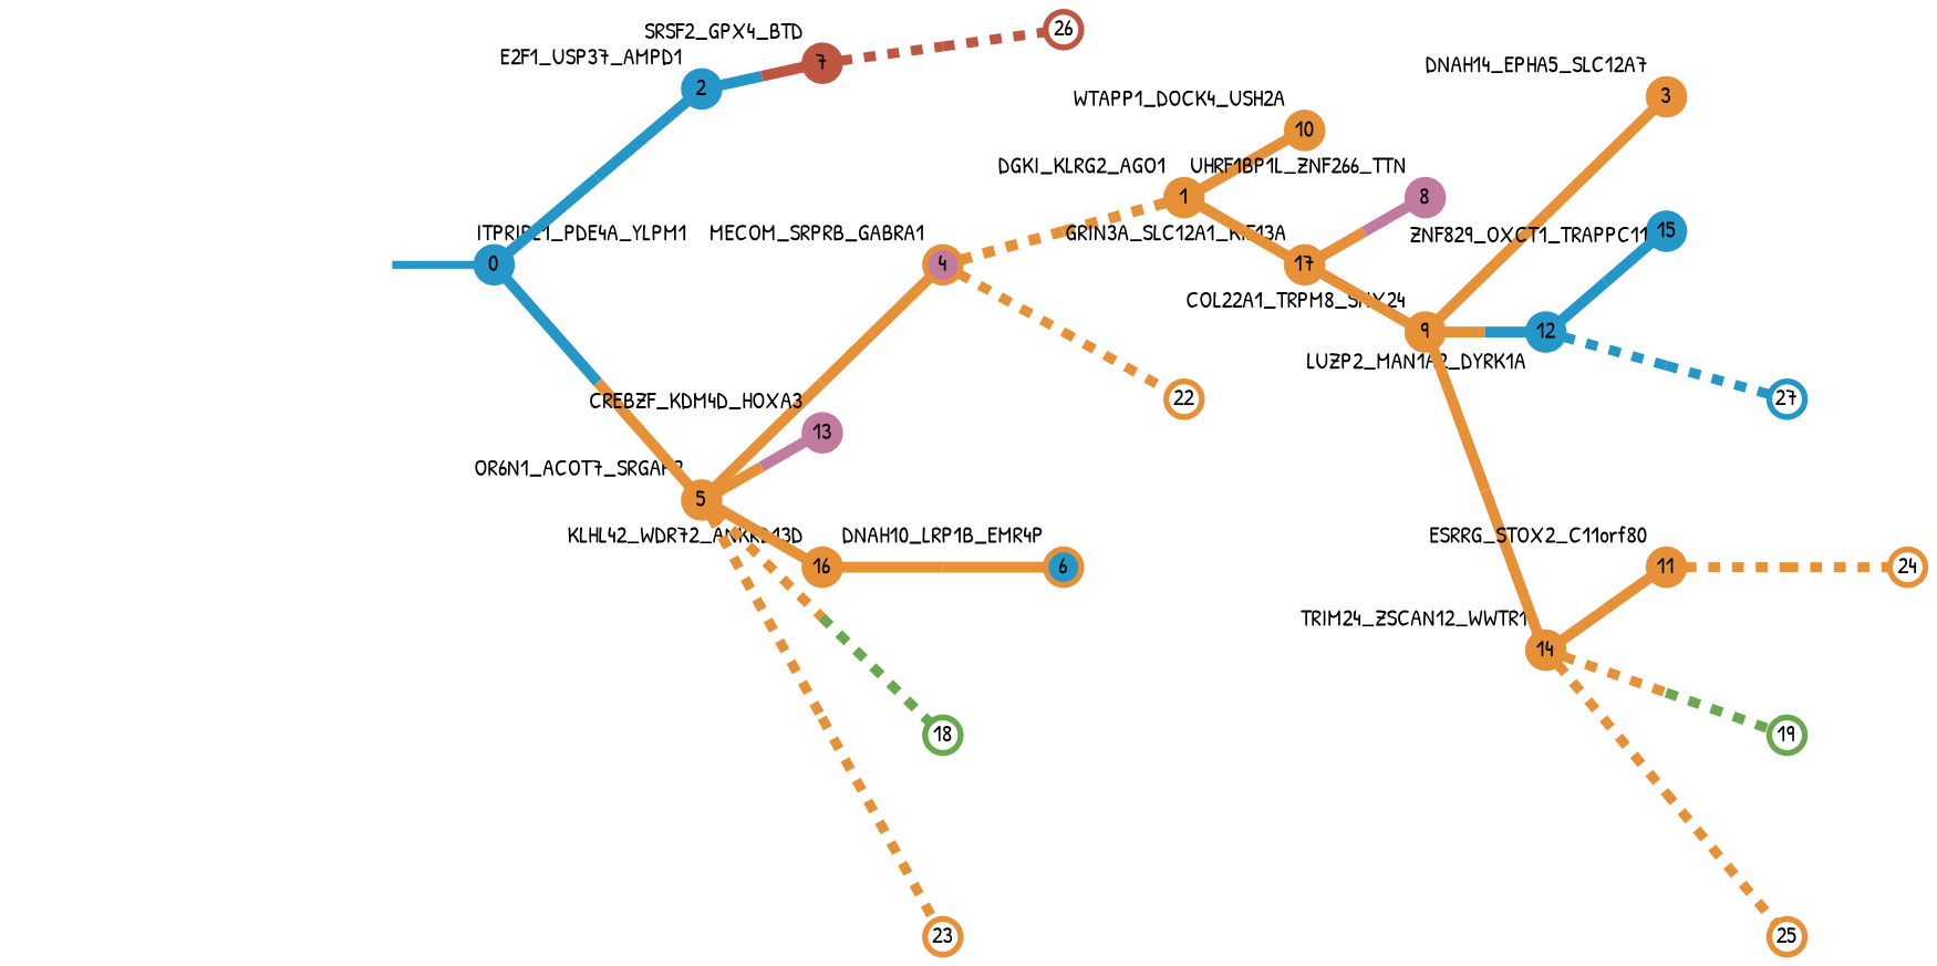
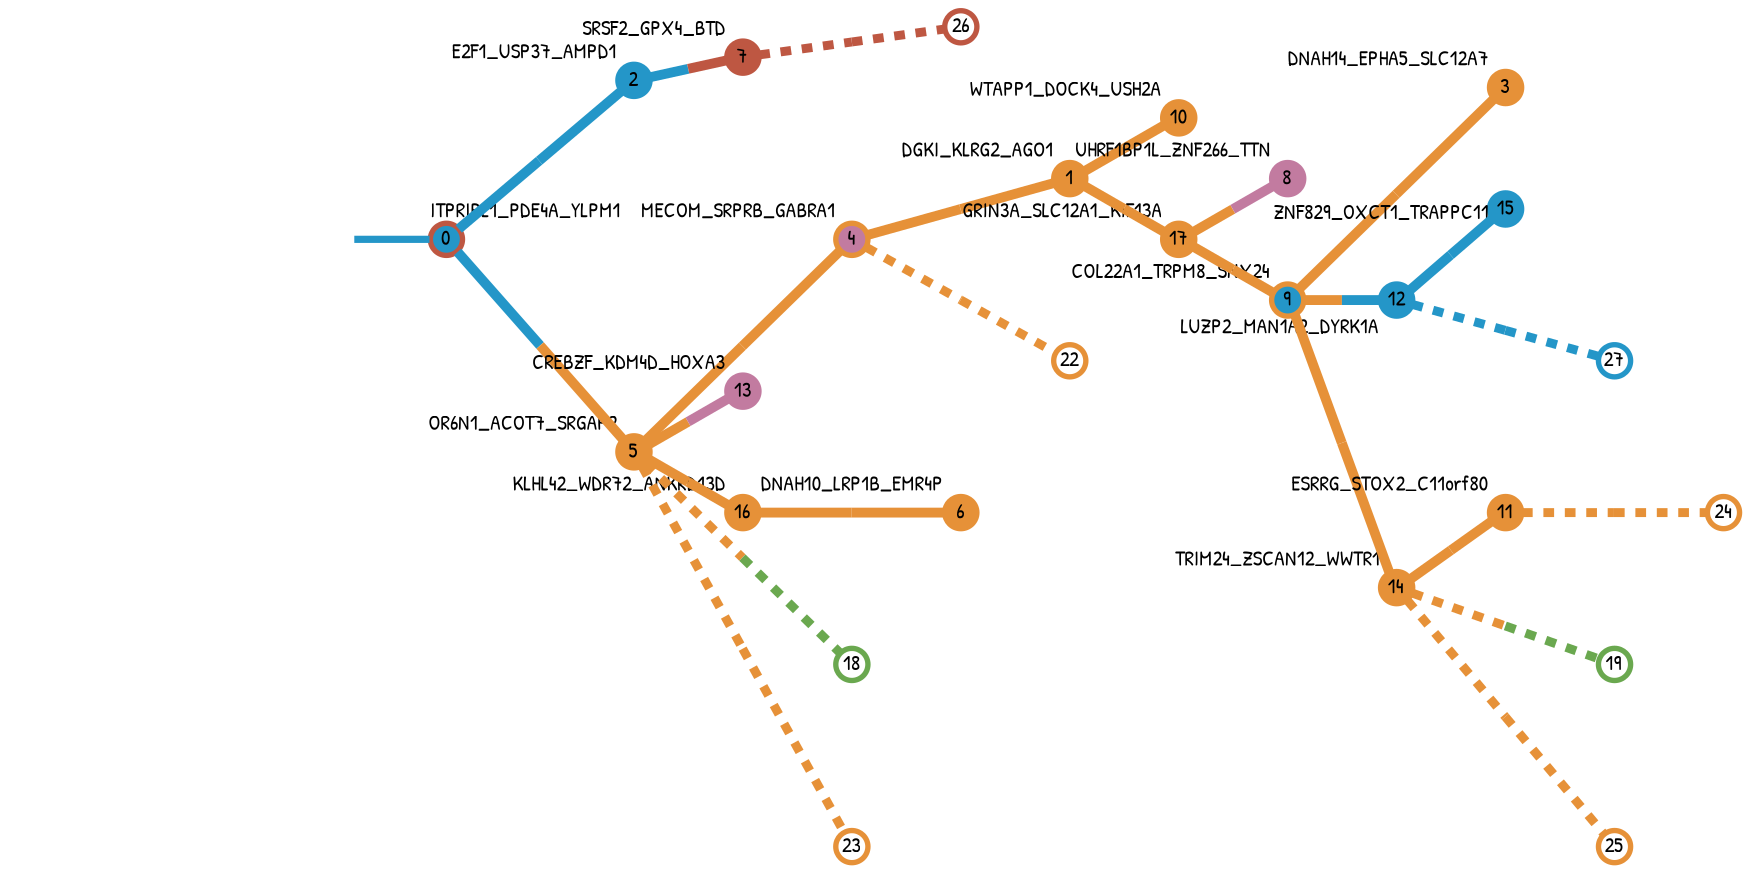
  strict digraph {
    fontname="Patrick Hand"
    forcelabels=true
    nodesep=0.7
    rankdir=LR
    ranksep=0.6
    splines=false
    node [color="#e69138ff" fillcolor="#e69138ff" fixedsize=true fontname="Patrick Hand" fontsize="12pt" penwidth=3 shape=circle style=filled]
    edge [arrowsize=0 color="#e69138ff;0.5:#e69138ff" fontname="Patrick Hand" minlen=2.0 penwidth=5.5 style=solid]
-   0 [color="#2496c8ff" fillcolor="#2496c8ff" height=0.25 xlabel=ITPRIPL1_PDE4A_YLPM1]
+   0 [color="#be5742ff" fillcolor="#2496c8ff" height=0.25 xlabel=ITPRIPL1_PDE4A_YLPM1]
    2 [color="#2496c8ff" fillcolor="#2496c8ff" height=0.25 xlabel=E2F1_USP37_AMPD1]
    5 [height=0.25 xlabel=OR6N1_ACOT7_SRGAP2]
    7 [color="#be5742ff" fillcolor="#be5742ff" height=0.25 xlabel=SRSF2_GPX4_BTD]
    4 [fillcolor="#c27ba0ff" height=0.25 xlabel=MECOM_SRPRB_GABRA1]
    13 [color="#c27ba0ff" fillcolor="#c27ba0ff" height=0.25 xlabel=CREBZF_KDM4D_HOXA3]
    16 [height=0.25 xlabel=KLHL42_WDR72_ANKRD13D]
    18 [color="#6aa84fff" fillcolor="#6aa84fff" height=0.25 style=solid]
    23 [height=0.25 style=solid]
    26 [color="#be5742ff" fillcolor="#be5742ff" height=0.25 style=solid]
    1 [height=0.25 xlabel=DGKI_KLRG2_AGO1]
    22 [height=0.25 style=solid]
-   6 [fillcolor="#2496c8ff" height=0.25 xlabel=DNAH10_LRP1B_EMR4P]
+   6 [height=0.25 xlabel=DNAH10_LRP1B_EMR4P]
    10 [height=0.25 xlabel=WTAPP1_DOCK4_USH2A]
    17 [height=0.25 xlabel=GRIN3A_SLC12A1_KIF13A]
    8 [color="#c27ba0ff" fillcolor="#c27ba0ff" height=0.25 xlabel=UHRF1BP1L_ZNF266_TTN]
-   9 [height=0.25 xlabel=COL22A1_TRPM8_SNX24]
+   9 [fillcolor="#2496c8ff" height=0.25 xlabel=COL22A1_TRPM8_SNX24]
    3 [height=0.25 xlabel=DNAH14_EPHA5_SLC12A7]
    12 [color="#2496c8ff" fillcolor="#2496c8ff" height=0.25 xlabel=LUZP2_MAN1A2_DYRK1A]
    14 [height=0.25 xlabel=TRIM24_ZSCAN12_WWTR1]
    15 [color="#2496c8ff" fillcolor="#2496c8ff" height=0.25 xlabel=ZNF829_OXCT1_TRAPPC11]
    27 [color="#2496c8ff" fillcolor="#2496c8ff" height=0.25 style=solid]
    11 [height=0.25 xlabel=ESRRG_STOX2_C11orf80]
    19 [color="#6aa84fff" fillcolor="#6aa84fff" height=0.25 style=solid]
    25 [height=0.25 style=solid]
    24 [height=0.25 style=solid]
    normal [style=invis xlabel=ITPRIPL1_PDE4A_YLPM1 color="" fillcolor="" fixedsize="" fontsize="" shape=""]
    0 -> 2 [color="#2496c8ff;0.5:#2496c8ff"]
    0 -> 5 [color="#2496c8ff;0.5:#e69138ff"]
    2 -> 7 [color="#2496c8ff;0.5:#be5742ff" minlen=1.8333332538604736]
    5 -> 4
    5 -> 13 [color="#e69138ff;0.5:#c27ba0ff" minlen=1.1666666269302368]
    5 -> 16 [minlen=1.0]
    5 -> 18 [color="#e69138ff;0.5:#6aa84fff" penwidth=5 style=dashed]
    5 -> 23 [penwidth=5 style=dashed]
    7 -> 26 [color="#be5742ff;0.5:#be5742ff" penwidth=5 style=dashed]
-   4 -> 1 [style=dashed]
+   4 -> 1
    4 -> 22 [penwidth=5 style=dashed]
    16 -> 6
    1 -> 10 [minlen=1.3333332538604736]
    1 -> 17 [minlen=1.0]
    17 -> 8 [color="#e69138ff;0.5:#c27ba0ff" minlen=1.8333332538604736]
    17 -> 9 [minlen=1.5]
    9 -> 3
    9 -> 12 [color="#e69138ff;0.5:#2496c8ff" minlen=1.1666666269302368]
    9 -> 14 [minlen=1.1666666269302368]
    12 -> 15 [color="#2496c8ff;0.5:#2496c8ff" minlen=1.0]
    12 -> 27 [color="#2496c8ff;0.5:#2496c8ff" penwidth=5 style=dashed]
    14 -> 11 [minlen=1.3333332538604736]
    14 -> 19 [color="#e69138ff;0.5:#6aa84fff" penwidth=5 style=dashed]
    14 -> 25 [penwidth=5 style=dashed]
    11 -> 24 [penwidth=5 style=dashed]
    normal -> 0 [color="#2496c8ff" penwidth=4 minlen=""]
  }
